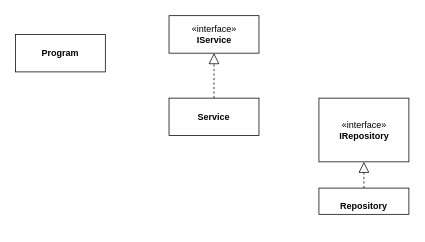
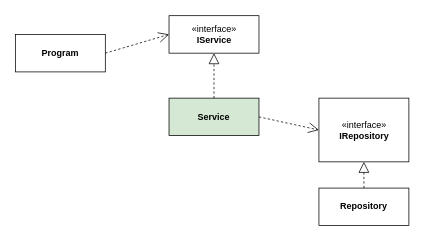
  <mxCell id="0" />
  <mxCell id="1" parent="0" />
  <mxCell id="2" value="«interface»&lt;br&gt;&lt;b&gt;IService&lt;/b&gt;" style="html=1;" vertex="1" parent="1"><mxGeometry x="225" y="20" width="120" height="50" as="geometry" /></mxCell>
- <mxCell id="3" value="&lt;p style=&quot;margin: 0px ; margin-top: 4px ; text-align: center&quot;&gt;&lt;br&gt;&lt;b&gt;Service&lt;/b&gt;&lt;/p&gt;" style="verticalAlign=top;align=left;overflow=fill;fontSize=12;fontFamily=Helvetica;html=1;" vertex="1" parent="1"><mxGeometry x="225" y="130" width="120" height="50" as="geometry" /></mxCell>
+ <mxCell id="3" value="&lt;p style=&quot;margin: 0px ; margin-top: 4px ; text-align: center&quot;&gt;&lt;br&gt;&lt;b&gt;Service&lt;/b&gt;&lt;/p&gt;" style="verticalAlign=top;align=left;overflow=fill;fontSize=12;fontFamily=Helvetica;html=1;fillColor=#d5e8d4;" vertex="1" parent="1"><mxGeometry x="225" y="130" width="120" height="50" as="geometry" /></mxCell>
  <mxCell id="4" value="" style="endArrow=block;dashed=1;endFill=0;endSize=12;html=1;entryX=0.5;entryY=1;entryDx=0;entryDy=0;" edge="1" parent="1" source="3" target="2"><mxGeometry width="160" relative="1" as="geometry"><mxPoint x="285" y="-80" as="sourcePoint" /><mxPoint x="445" y="-80" as="targetPoint" /></mxGeometry></mxCell>
  <mxCell id="5" value="&lt;p style=&quot;margin: 0px ; margin-top: 4px ; text-align: center&quot;&gt;&lt;br&gt;&lt;b&gt;Program&lt;/b&gt;&lt;/p&gt;" style="verticalAlign=top;align=left;overflow=fill;fontSize=12;fontFamily=Helvetica;html=1;" vertex="1" parent="1"><mxGeometry x="20" y="45" width="120" height="50" as="geometry" /></mxCell>
+ <mxCell id="6" value="" style="endArrow=open;endSize=12;dashed=1;html=1;entryX=0;entryY=0.5;entryDx=0;entryDy=0;exitX=1;exitY=0.5;exitDx=0;exitDy=0;" edge="1" parent="1" source="5" target="2"><mxGeometry width="160" relative="1" as="geometry"><mxPoint x="285" y="140" as="sourcePoint" /><mxPoint x="445" y="140" as="targetPoint" /></mxGeometry></mxCell>
  <mxCell id="7" value="«interface»&lt;br&gt;&lt;b&gt;IRepository&lt;/b&gt;" style="html=1;" vertex="1" parent="1"><mxGeometry x="425" y="130" width="120" height="85" as="geometry" /></mxCell>
- <mxCell id="9" value="&lt;p style=&quot;margin: 0px ; margin-top: 4px ; text-align: center&quot;&gt;&lt;br&gt;&lt;b&gt;Repository&lt;/b&gt;&lt;/p&gt;" style="verticalAlign=top;align=left;overflow=fill;fontSize=12;fontFamily=Helvetica;html=1;" vertex="1" parent="1"><mxGeometry x="425" y="250" width="120" height="35" as="geometry" /></mxCell>
+ <mxCell id="8" value="" style="endArrow=open;endSize=12;dashed=1;html=1;entryX=0;entryY=0.5;entryDx=0;entryDy=0;exitX=1;exitY=0.5;exitDx=0;exitDy=0;" edge="1" parent="1" source="3" target="7"><mxGeometry width="160" relative="1" as="geometry"><mxPoint x="285" y="140" as="sourcePoint" /><mxPoint x="445" y="140" as="targetPoint" /></mxGeometry></mxCell>
+ <mxCell id="9" value="&lt;p style=&quot;margin: 0px ; margin-top: 4px ; text-align: center&quot;&gt;&lt;br&gt;&lt;b&gt;Repository&lt;/b&gt;&lt;/p&gt;" style="verticalAlign=top;align=left;overflow=fill;fontSize=12;fontFamily=Helvetica;html=1;" vertex="1" parent="1"><mxGeometry x="425" y="250" width="120" height="50" as="geometry" /></mxCell>
  <mxCell id="10" value="" style="endArrow=block;dashed=1;endFill=0;endSize=12;html=1;entryX=0.5;entryY=1;entryDx=0;entryDy=0;exitX=0.5;exitY=0;exitDx=0;exitDy=0;" edge="1" parent="1" source="9" target="7"><mxGeometry width="160" relative="1" as="geometry"><mxPoint x="485" y="240" as="sourcePoint" /><mxPoint x="445" y="140" as="targetPoint" /></mxGeometry></mxCell>
